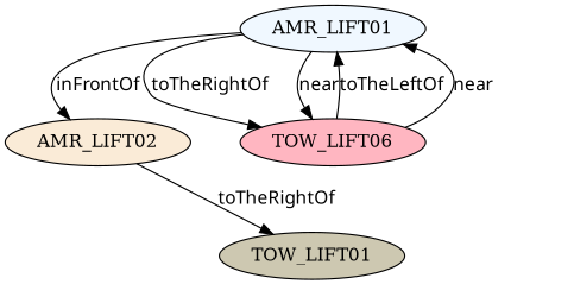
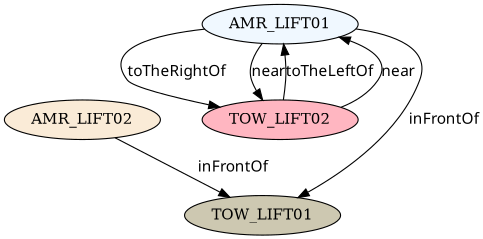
  digraph {
    node [style=filled]
    edge [color=black fontname=Sans style=filled]
    n1 [fillcolor=aliceblue label=AMR_LIFT01]
    n2 [fillcolor=antiquewhite label=AMR_LIFT02]
-   n3 [fillcolor=lightpink label=TOW_LIFT06]
+   n3 [fillcolor=lightpink label=TOW_LIFT02]
    n4 [fillcolor=cornsilk3 label=TOW_LIFT01]
-   n1 -> n2 [label=inFrontOf]
+   n1 -> n4 [label=inFrontOf]
    n1 -> n3 [label=toTheRightOf]
    n1 -> n3 [label=near]
-   n2 -> n4 [label=toTheRightOf]
+   n2 -> n4 [label=inFrontOf]
    n3 -> n1 [label=toTheLeftOf]
    n3 -> n1 [label=near]
  }
